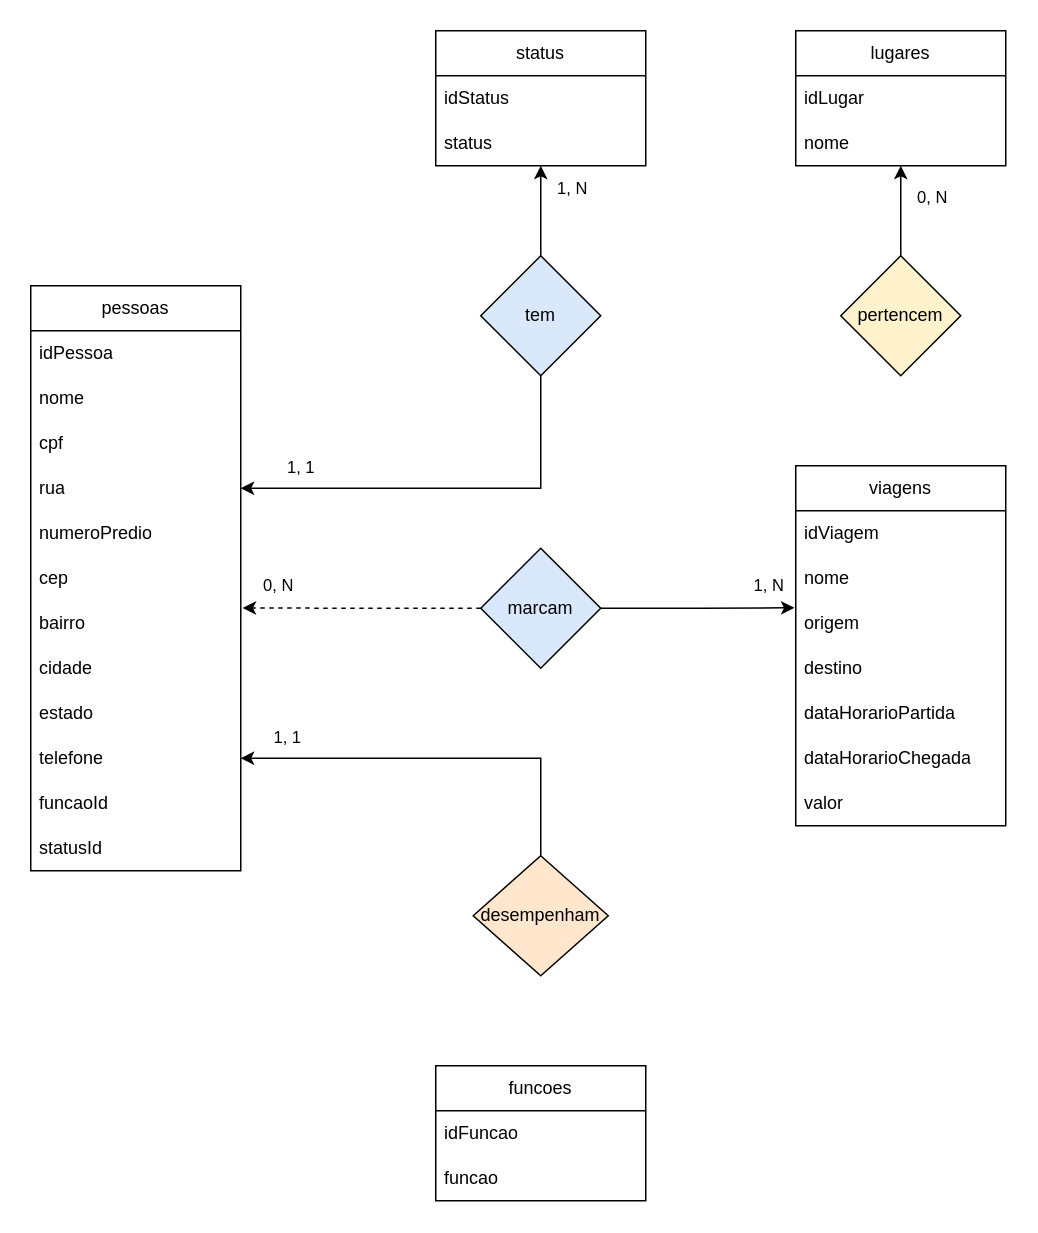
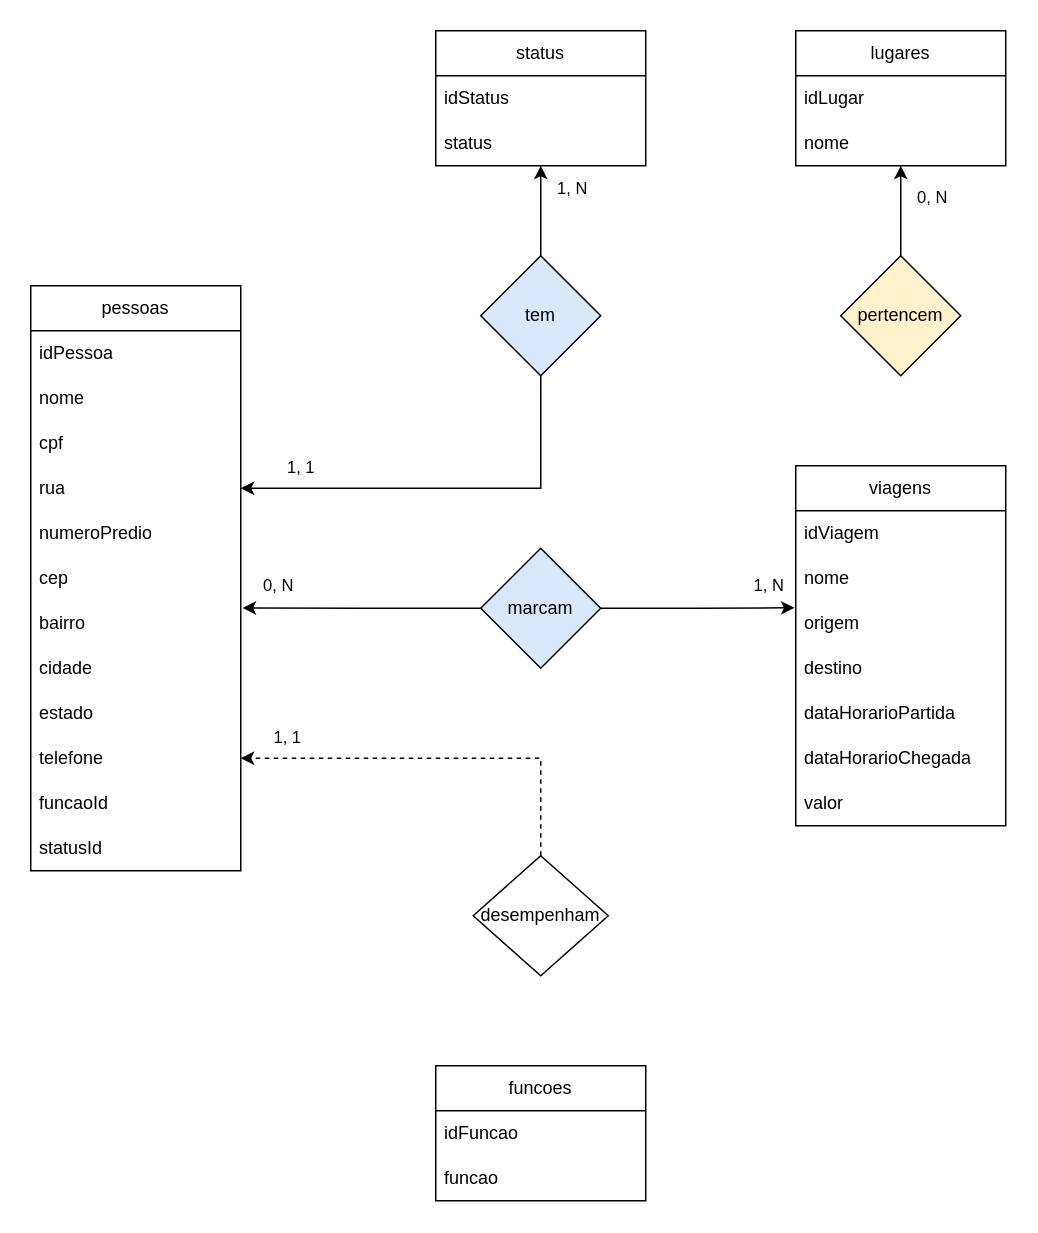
  <mxCell id="0" />
  <mxCell id="1" parent="0" />
  <mxCell id="2" value="pessoas" style="swimlane;fontStyle=0;childLayout=stackLayout;horizontal=1;startSize=30;horizontalStack=0;resizeParent=1;resizeParentMax=0;resizeLast=0;collapsible=1;marginBottom=0;whiteSpace=wrap;html=1;" parent="1" vertex="1"><mxGeometry x="20" y="190" width="140" height="390" as="geometry" /></mxCell>
  <mxCell id="3" value="idPessoa" style="text;strokeColor=none;fillColor=none;align=left;verticalAlign=middle;spacingLeft=4;spacingRight=4;overflow=hidden;points=[[0,0.5],[1,0.5]];portConstraint=eastwest;rotatable=0;whiteSpace=wrap;html=1;" parent="2" vertex="1"><mxGeometry y="30" width="140" height="30" as="geometry" /></mxCell>
  <mxCell id="4" value="nome" style="text;strokeColor=none;fillColor=none;align=left;verticalAlign=middle;spacingLeft=4;spacingRight=4;overflow=hidden;points=[[0,0.5],[1,0.5]];portConstraint=eastwest;rotatable=0;whiteSpace=wrap;html=1;" parent="2" vertex="1"><mxGeometry y="60" width="140" height="30" as="geometry" /></mxCell>
  <mxCell id="5" value="cpf" style="text;strokeColor=none;fillColor=none;align=left;verticalAlign=middle;spacingLeft=4;spacingRight=4;overflow=hidden;points=[[0,0.5],[1,0.5]];portConstraint=eastwest;rotatable=0;whiteSpace=wrap;html=1;" parent="2" vertex="1"><mxGeometry y="90" width="140" height="30" as="geometry" /></mxCell>
  <mxCell id="6" value="rua" style="text;strokeColor=none;fillColor=none;align=left;verticalAlign=middle;spacingLeft=4;spacingRight=4;overflow=hidden;points=[[0,0.5],[1,0.5]];portConstraint=eastwest;rotatable=0;whiteSpace=wrap;html=1;" parent="2" vertex="1"><mxGeometry y="120" width="140" height="30" as="geometry" /></mxCell>
  <mxCell id="7" value="numeroPredio" style="text;strokeColor=none;fillColor=none;align=left;verticalAlign=middle;spacingLeft=4;spacingRight=4;overflow=hidden;points=[[0,0.5],[1,0.5]];portConstraint=eastwest;rotatable=0;whiteSpace=wrap;html=1;" parent="2" vertex="1"><mxGeometry y="150" width="140" height="30" as="geometry" /></mxCell>
  <mxCell id="8" value="cep" style="text;strokeColor=none;fillColor=none;align=left;verticalAlign=middle;spacingLeft=4;spacingRight=4;overflow=hidden;points=[[0,0.5],[1,0.5]];portConstraint=eastwest;rotatable=0;whiteSpace=wrap;html=1;" parent="2" vertex="1"><mxGeometry y="180" width="140" height="30" as="geometry" /></mxCell>
  <mxCell id="9" value="bairro" style="text;strokeColor=none;fillColor=none;align=left;verticalAlign=middle;spacingLeft=4;spacingRight=4;overflow=hidden;points=[[0,0.5],[1,0.5]];portConstraint=eastwest;rotatable=0;whiteSpace=wrap;html=1;" parent="2" vertex="1"><mxGeometry y="210" width="140" height="30" as="geometry" /></mxCell>
  <mxCell id="10" value="cidade" style="text;strokeColor=none;fillColor=none;align=left;verticalAlign=middle;spacingLeft=4;spacingRight=4;overflow=hidden;points=[[0,0.5],[1,0.5]];portConstraint=eastwest;rotatable=0;whiteSpace=wrap;html=1;" parent="2" vertex="1"><mxGeometry y="240" width="140" height="30" as="geometry" /></mxCell>
  <mxCell id="11" value="estado" style="text;strokeColor=none;fillColor=none;align=left;verticalAlign=middle;spacingLeft=4;spacingRight=4;overflow=hidden;points=[[0,0.5],[1,0.5]];portConstraint=eastwest;rotatable=0;whiteSpace=wrap;html=1;" parent="2" vertex="1"><mxGeometry y="270" width="140" height="30" as="geometry" /></mxCell>
  <mxCell id="12" value="telefone" style="text;strokeColor=none;fillColor=none;align=left;verticalAlign=middle;spacingLeft=4;spacingRight=4;overflow=hidden;points=[[0,0.5],[1,0.5]];portConstraint=eastwest;rotatable=0;whiteSpace=wrap;html=1;" parent="2" vertex="1"><mxGeometry y="300" width="140" height="30" as="geometry" /></mxCell>
  <mxCell id="13" value="funcaoId" style="text;strokeColor=none;fillColor=none;align=left;verticalAlign=middle;spacingLeft=4;spacingRight=4;overflow=hidden;points=[[0,0.5],[1,0.5]];portConstraint=eastwest;rotatable=0;whiteSpace=wrap;html=1;" parent="2" vertex="1"><mxGeometry y="330" width="140" height="30" as="geometry" /></mxCell>
  <mxCell id="14" value="statusId" style="text;strokeColor=none;fillColor=none;align=left;verticalAlign=middle;spacingLeft=4;spacingRight=4;overflow=hidden;points=[[0,0.5],[1,0.5]];portConstraint=eastwest;rotatable=0;whiteSpace=wrap;html=1;" parent="2" vertex="1"><mxGeometry y="360" width="140" height="30" as="geometry" /></mxCell>
  <mxCell id="15" value="status" style="swimlane;fontStyle=0;childLayout=stackLayout;horizontal=1;startSize=30;horizontalStack=0;resizeParent=1;resizeParentMax=0;resizeLast=0;collapsible=1;marginBottom=0;whiteSpace=wrap;html=1;" parent="1" vertex="1"><mxGeometry x="290" y="20" width="140" height="90" as="geometry" /></mxCell>
  <mxCell id="16" value="idStatus" style="text;strokeColor=none;fillColor=none;align=left;verticalAlign=middle;spacingLeft=4;spacingRight=4;overflow=hidden;points=[[0,0.5],[1,0.5]];portConstraint=eastwest;rotatable=0;whiteSpace=wrap;html=1;" parent="15" vertex="1"><mxGeometry y="30" width="140" height="30" as="geometry" /></mxCell>
  <mxCell id="17" value="status" style="text;strokeColor=none;fillColor=none;align=left;verticalAlign=middle;spacingLeft=4;spacingRight=4;overflow=hidden;points=[[0,0.5],[1,0.5]];portConstraint=eastwest;rotatable=0;whiteSpace=wrap;html=1;" parent="15" vertex="1"><mxGeometry y="60" width="140" height="30" as="geometry" /></mxCell>
  <mxCell id="18" value="funcoes" style="swimlane;fontStyle=0;childLayout=stackLayout;horizontal=1;startSize=30;horizontalStack=0;resizeParent=1;resizeParentMax=0;resizeLast=0;collapsible=1;marginBottom=0;whiteSpace=wrap;html=1;" parent="1" vertex="1"><mxGeometry x="290" y="710" width="140" height="90" as="geometry" /></mxCell>
  <mxCell id="19" value="idFuncao" style="text;strokeColor=none;fillColor=none;align=left;verticalAlign=middle;spacingLeft=4;spacingRight=4;overflow=hidden;points=[[0,0.5],[1,0.5]];portConstraint=eastwest;rotatable=0;whiteSpace=wrap;html=1;" parent="18" vertex="1"><mxGeometry y="30" width="140" height="30" as="geometry" /></mxCell>
  <mxCell id="20" value="funcao" style="text;strokeColor=none;fillColor=none;align=left;verticalAlign=middle;spacingLeft=4;spacingRight=4;overflow=hidden;points=[[0,0.5],[1,0.5]];portConstraint=eastwest;rotatable=0;whiteSpace=wrap;html=1;" parent="18" vertex="1"><mxGeometry y="60" width="140" height="30" as="geometry" /></mxCell>
  <mxCell id="21" value="lugares" style="swimlane;fontStyle=0;childLayout=stackLayout;horizontal=1;startSize=30;horizontalStack=0;resizeParent=1;resizeParentMax=0;resizeLast=0;collapsible=1;marginBottom=0;whiteSpace=wrap;html=1;" parent="1" vertex="1"><mxGeometry x="530" y="20" width="140" height="90" as="geometry" /></mxCell>
  <mxCell id="22" value="idLugar" style="text;strokeColor=none;fillColor=none;align=left;verticalAlign=middle;spacingLeft=4;spacingRight=4;overflow=hidden;points=[[0,0.5],[1,0.5]];portConstraint=eastwest;rotatable=0;whiteSpace=wrap;html=1;" parent="21" vertex="1"><mxGeometry y="30" width="140" height="30" as="geometry" /></mxCell>
  <mxCell id="23" value="nome" style="text;strokeColor=none;fillColor=none;align=left;verticalAlign=middle;spacingLeft=4;spacingRight=4;overflow=hidden;points=[[0,0.5],[1,0.5]];portConstraint=eastwest;rotatable=0;whiteSpace=wrap;html=1;" parent="21" vertex="1"><mxGeometry y="60" width="140" height="30" as="geometry" /></mxCell>
  <mxCell id="24" value="viagens" style="swimlane;fontStyle=0;childLayout=stackLayout;horizontal=1;startSize=30;horizontalStack=0;resizeParent=1;resizeParentMax=0;resizeLast=0;collapsible=1;marginBottom=0;whiteSpace=wrap;html=1;" vertex="1" parent="1"><mxGeometry x="530" y="310" width="140" height="240" as="geometry" /></mxCell>
  <mxCell id="25" value="idViagem" style="text;strokeColor=none;fillColor=none;align=left;verticalAlign=middle;spacingLeft=4;spacingRight=4;overflow=hidden;points=[[0,0.5],[1,0.5]];portConstraint=eastwest;rotatable=0;whiteSpace=wrap;html=1;" vertex="1" parent="24"><mxGeometry y="30" width="140" height="30" as="geometry" /></mxCell>
  <mxCell id="26" value="nome" style="text;strokeColor=none;fillColor=none;align=left;verticalAlign=middle;spacingLeft=4;spacingRight=4;overflow=hidden;points=[[0,0.5],[1,0.5]];portConstraint=eastwest;rotatable=0;whiteSpace=wrap;html=1;" vertex="1" parent="24"><mxGeometry y="60" width="140" height="30" as="geometry" /></mxCell>
  <mxCell id="27" value="origem" style="text;strokeColor=none;fillColor=none;align=left;verticalAlign=middle;spacingLeft=4;spacingRight=4;overflow=hidden;points=[[0,0.5],[1,0.5]];portConstraint=eastwest;rotatable=0;whiteSpace=wrap;html=1;" vertex="1" parent="24"><mxGeometry y="90" width="140" height="30" as="geometry" /></mxCell>
  <mxCell id="28" value="destino" style="text;strokeColor=none;fillColor=none;align=left;verticalAlign=middle;spacingLeft=4;spacingRight=4;overflow=hidden;points=[[0,0.5],[1,0.5]];portConstraint=eastwest;rotatable=0;whiteSpace=wrap;html=1;" vertex="1" parent="24"><mxGeometry y="120" width="140" height="30" as="geometry" /></mxCell>
  <mxCell id="29" value="dataHorarioPartida" style="text;strokeColor=none;fillColor=none;align=left;verticalAlign=middle;spacingLeft=4;spacingRight=4;overflow=hidden;points=[[0,0.5],[1,0.5]];portConstraint=eastwest;rotatable=0;whiteSpace=wrap;html=1;" vertex="1" parent="24"><mxGeometry y="150" width="140" height="30" as="geometry" /></mxCell>
  <mxCell id="30" value="dataHorarioChegada" style="text;strokeColor=none;fillColor=none;align=left;verticalAlign=middle;spacingLeft=4;spacingRight=4;overflow=hidden;points=[[0,0.5],[1,0.5]];portConstraint=eastwest;rotatable=0;whiteSpace=wrap;html=1;" vertex="1" parent="24"><mxGeometry y="180" width="140" height="30" as="geometry" /></mxCell>
  <mxCell id="31" value="valor" style="text;strokeColor=none;fillColor=none;align=left;verticalAlign=middle;spacingLeft=4;spacingRight=4;overflow=hidden;points=[[0,0.5],[1,0.5]];portConstraint=eastwest;rotatable=0;whiteSpace=wrap;html=1;" vertex="1" parent="24"><mxGeometry y="210" width="140" height="30" as="geometry" /></mxCell>
- <mxCell id="32" style="edgeStyle=orthogonalEdgeStyle;rounded=0;orthogonalLoop=1;jettySize=auto;html=1;entryX=1.009;entryY=0.16;entryDx=0;entryDy=0;entryPerimeter=0;dashed=1;" edge="1" parent="1" source="34" target="9"><mxGeometry relative="1" as="geometry"><mxPoint x="220" y="400" as="targetPoint" /></mxGeometry></mxCell>
+ <mxCell id="32" style="edgeStyle=orthogonalEdgeStyle;rounded=0;orthogonalLoop=1;jettySize=auto;html=1;entryX=1.009;entryY=0.16;entryDx=0;entryDy=0;entryPerimeter=0;" edge="1" parent="1" source="34" target="9"><mxGeometry relative="1" as="geometry"><mxPoint x="220" y="400" as="targetPoint" /></mxGeometry></mxCell>
  <mxCell id="33" value="0, N" style="edgeLabel;html=1;align=center;verticalAlign=middle;resizable=0;points=[];" vertex="1" connectable="0" parent="32"><mxGeometry x="0.805" y="2" relative="1" as="geometry"><mxPoint x="7" y="-17" as="offset" /></mxGeometry></mxCell>
  <mxCell id="34" value="marcam" style="rhombus;whiteSpace=wrap;html=1;fillColor=#dae8fc;" vertex="1" parent="1"><mxGeometry x="320" y="365" width="80" height="80" as="geometry" /></mxCell>
  <mxCell id="35" style="edgeStyle=orthogonalEdgeStyle;rounded=0;orthogonalLoop=1;jettySize=auto;html=1;entryX=0.5;entryY=1;entryDx=0;entryDy=0;entryPerimeter=0;" edge="1" parent="1" source="37" target="23"><mxGeometry relative="1" as="geometry" /></mxCell>
  <mxCell id="36" value="0, N" style="edgeLabel;html=1;align=center;verticalAlign=middle;resizable=0;points=[];" vertex="1" connectable="0" parent="35"><mxGeometry x="0.338" y="1" relative="1" as="geometry"><mxPoint x="21" as="offset" /></mxGeometry></mxCell>
  <mxCell id="37" value="pertencem" style="rhombus;whiteSpace=wrap;html=1;fillColor=#fff2cc;" vertex="1" parent="1"><mxGeometry x="560" y="170" width="80" height="80" as="geometry" /></mxCell>
  <mxCell id="38" style="edgeStyle=orthogonalEdgeStyle;rounded=0;orthogonalLoop=1;jettySize=auto;html=1;entryX=-0.006;entryY=0.156;entryDx=0;entryDy=0;entryPerimeter=0;exitX=1;exitY=0.5;exitDx=0;exitDy=0;" edge="1" parent="1" source="34" target="27"><mxGeometry relative="1" as="geometry"><mxPoint x="903.941" y="405.059" as="sourcePoint" /></mxGeometry></mxCell>
  <mxCell id="39" value="1, N" style="edgeLabel;html=1;align=center;verticalAlign=middle;resizable=0;points=[];" vertex="1" connectable="0" parent="38"><mxGeometry x="0.725" y="2" relative="1" as="geometry"><mxPoint y="-13" as="offset" /></mxGeometry></mxCell>
- <mxCell id="40" style="edgeStyle=orthogonalEdgeStyle;rounded=0;orthogonalLoop=1;jettySize=auto;html=1;entryX=1;entryY=0.5;entryDx=0;entryDy=0;" edge="1" parent="1" source="42" target="12"><mxGeometry relative="1" as="geometry" /></mxCell>
+ <mxCell id="40" style="edgeStyle=orthogonalEdgeStyle;rounded=0;orthogonalLoop=1;jettySize=auto;html=1;entryX=1;entryY=0.5;entryDx=0;entryDy=0;dashed=1;" edge="1" parent="1" source="42" target="12"><mxGeometry relative="1" as="geometry" /></mxCell>
  <mxCell id="41" value="1, 1" style="edgeLabel;html=1;align=center;verticalAlign=middle;resizable=0;points=[];" vertex="1" connectable="0" parent="40"><mxGeometry x="0.412" y="-1" relative="1" as="geometry"><mxPoint x="-48" y="-14" as="offset" /></mxGeometry></mxCell>
- <mxCell id="42" value="desempenham" style="rhombus;whiteSpace=wrap;html=1;fillColor=#ffe6cc;" vertex="1" parent="1"><mxGeometry x="315" y="570" width="90" height="80" as="geometry" /></mxCell>
+ <mxCell id="42" value="desempenham" style="rhombus;whiteSpace=wrap;html=1;" vertex="1" parent="1"><mxGeometry x="315" y="570" width="90" height="80" as="geometry" /></mxCell>
  <mxCell id="43" style="edgeStyle=orthogonalEdgeStyle;rounded=0;orthogonalLoop=1;jettySize=auto;html=1;entryX=1;entryY=0.5;entryDx=0;entryDy=0;" edge="1" parent="1" source="47" target="6"><mxGeometry relative="1" as="geometry"><mxPoint x="200" y="310" as="targetPoint" /></mxGeometry></mxCell>
  <mxCell id="44" value="1, 1" style="edgeLabel;html=1;align=center;verticalAlign=middle;resizable=0;points=[];" vertex="1" connectable="0" parent="43"><mxGeometry x="0.308" relative="1" as="geometry"><mxPoint x="-56" y="-15" as="offset" /></mxGeometry></mxCell>
  <mxCell id="45" style="edgeStyle=orthogonalEdgeStyle;rounded=0;orthogonalLoop=1;jettySize=auto;html=1;entryX=0.5;entryY=1;entryDx=0;entryDy=0;entryPerimeter=0;" edge="1" parent="1" source="47" target="17"><mxGeometry relative="1" as="geometry" /></mxCell>
  <mxCell id="46" value="1, N" style="edgeLabel;html=1;align=center;verticalAlign=middle;resizable=0;points=[];" vertex="1" connectable="0" parent="45"><mxGeometry x="0.629" relative="1" as="geometry"><mxPoint x="20" y="3" as="offset" /></mxGeometry></mxCell>
  <mxCell id="47" value="tem" style="rhombus;whiteSpace=wrap;html=1;fillColor=#dae8fc;" vertex="1" parent="1"><mxGeometry x="320" y="170" width="80" height="80" as="geometry" /></mxCell>
